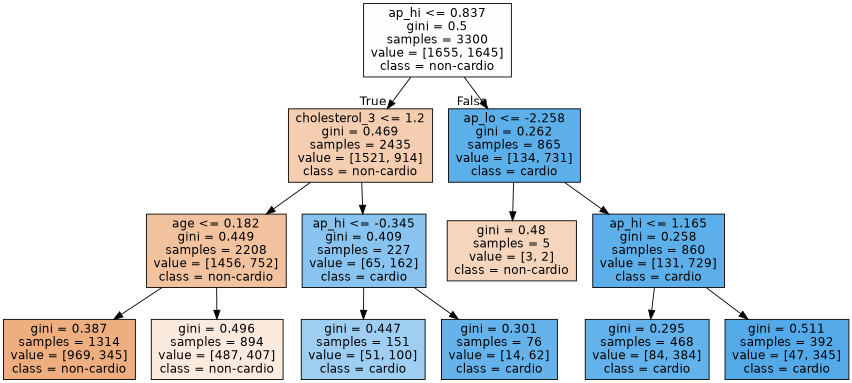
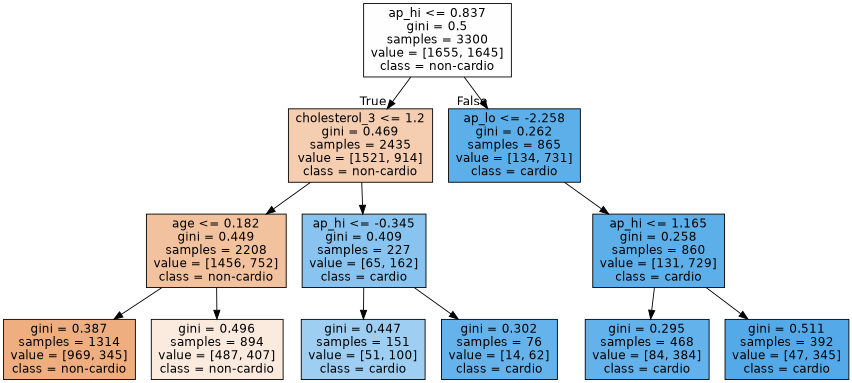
  digraph {
    node [color=black fillcolor="#5dafea" fontname=helvetica shape=box style=filled]
    edge [fontname=helvetica]
    n1 [fillcolor="#fffefe" label="ap_hi <= 0.837\ngini = 0.5\nsamples = 3300\nvalue = [1655, 1645]\nclass = non-cardio"]
    n2 [fillcolor="#f5cdb0" label="cholesterol_3 <= 1.2\ngini = 0.469\nsamples = 2435\nvalue = [1521, 914]\nclass = non-cardio"]
    n3 [label="ap_lo <= -2.258\ngini = 0.262\nsamples = 865\nvalue = [134, 731]\nclass = cardio"]
    n4 [fillcolor="#f2c29f" label="age <= 0.182\ngini = 0.449\nsamples = 2208\nvalue = [1456, 752]\nclass = non-cardio"]
    n5 [fillcolor="#88c4ef" label="ap_hi <= -0.345\ngini = 0.409\nsamples = 227\nvalue = [65, 162]\nclass = cardio"]
-   n6 [fillcolor="#f6d5bd" label="gini = 0.48\nsamples = 5\nvalue = [3, 2]\nclass = non-cardio"]
    n7 [label="ap_hi <= 1.165\ngini = 0.258\nsamples = 860\nvalue = [131, 729]\nclass = cardio"]
    n8 [fillcolor="#eeae7f" label="gini = 0.387\nsamples = 1314\nvalue = [969, 345]\nclass = non-cardio"]
    n9 [fillcolor="#fbeade" label="gini = 0.496\nsamples = 894\nvalue = [487, 407]\nclass = non-cardio"]
    n10 [fillcolor="#9ecff2" label="gini = 0.447\nsamples = 151\nvalue = [51, 100]\nclass = cardio"]
-   n11 [fillcolor="#66b3eb" label="gini = 0.301\nsamples = 76\nvalue = [14, 62]\nclass = cardio"]
+   n11 [fillcolor="#66b3eb" label="gini = 0.302\nsamples = 76\nvalue = [14, 62]\nclass = cardio"]
    n12 [fillcolor="#64b2eb" label="gini = 0.295\nsamples = 468\nvalue = [84, 384]\nclass = cardio"]
    n13 [fillcolor="#54aae9" label="gini = 0.511\nsamples = 392\nvalue = [47, 345]\nclass = cardio"]
    n1 -> n2 [headlabel=True labelangle=45 labeldistance=2.5]
    n1 -> n3 [headlabel=False labelangle=-45 labeldistance=2.5]
    n2 -> n4
    n2 -> n5
-   n3 -> n6
    n3 -> n7
    n4 -> n8
    n4 -> n9
    n5 -> n10
    n5 -> n11
    n7 -> n12
    n7 -> n13
  }
